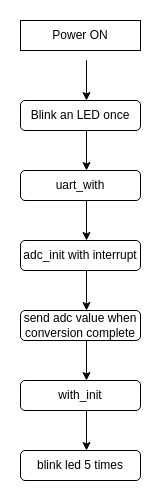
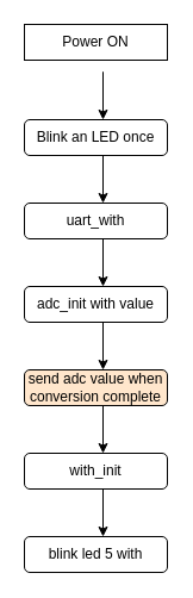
  <mxCell id="0" />
  <mxCell id="1" parent="0" />
  <mxCell id="2" value="Power ON" style="rounded=0;whiteSpace=wrap;html=1;" vertex="1" parent="1"><mxGeometry x="20" y="20" width="120" height="30" as="geometry" /></mxCell>
  <mxCell id="3" value="Blink an LED once" style="rounded=1;whiteSpace=wrap;html=1;" vertex="1" parent="1"><mxGeometry x="20" y="100" width="120" height="30" as="geometry" /></mxCell>
  <mxCell id="4" value="uart_with" style="rounded=1;whiteSpace=wrap;html=1;" vertex="1" parent="1"><mxGeometry x="20" y="170" width="120" height="30" as="geometry" /></mxCell>
- <mxCell id="5" value="send adc value when conversion complete" style="rounded=1;whiteSpace=wrap;html=1;" vertex="1" parent="1"><mxGeometry x="20" y="310" width="120" height="30" as="geometry" /></mxCell>
- <mxCell id="6" value="blink led 5 times" style="rounded=1;whiteSpace=wrap;html=1;" vertex="1" parent="1"><mxGeometry x="20" y="450" width="120" height="30" as="geometry" /></mxCell>
+ <mxCell id="5" value="send adc value when conversion complete" style="rounded=1;whiteSpace=wrap;html=1;fillColor=#ffe6cc;" vertex="1" parent="1"><mxGeometry x="20" y="310" width="120" height="30" as="geometry" /></mxCell>
+ <mxCell id="6" value="blink led 5 with" style="rounded=1;whiteSpace=wrap;html=1;" vertex="1" parent="1"><mxGeometry x="20" y="450" width="120" height="30" as="geometry" /></mxCell>
  <mxCell id="7" value="with_init" style="rounded=1;whiteSpace=wrap;html=1;" vertex="1" parent="1"><mxGeometry x="20" y="380" width="120" height="30" as="geometry" /></mxCell>
- <mxCell id="8" value="adc_init with interrupt" style="rounded=1;whiteSpace=wrap;html=1;" vertex="1" parent="1"><mxGeometry x="20" y="240" width="120" height="30" as="geometry" /></mxCell>
+ <mxCell id="8" value="adc_init with value" style="rounded=1;whiteSpace=wrap;html=1;" vertex="1" parent="1"><mxGeometry x="20" y="240" width="120" height="30" as="geometry" /></mxCell>
  <mxCell id="9" value="" style="endArrow=classic;html=1;rounded=0;" edge="1" parent="1"><mxGeometry width="50" height="50" relative="1" as="geometry"><mxPoint x="86" y="80" as="sourcePoint" /><mxPoint x="86" y="100" as="targetPoint" /><Array as="points"><mxPoint x="86" y="60" /></Array></mxGeometry></mxCell>
  <mxCell id="10" value="" style="endArrow=classic;html=1;rounded=0;" edge="1" parent="1"><mxGeometry width="50" height="50" relative="1" as="geometry"><mxPoint x="86" y="360" as="sourcePoint" /><mxPoint x="86" y="380" as="targetPoint" /><Array as="points"><mxPoint x="86" y="340" /></Array></mxGeometry></mxCell>
  <mxCell id="11" value="" style="endArrow=classic;html=1;rounded=0;" edge="1" parent="1"><mxGeometry width="50" height="50" relative="1" as="geometry"><mxPoint x="86" y="290" as="sourcePoint" /><mxPoint x="86" y="310" as="targetPoint" /><Array as="points"><mxPoint x="86" y="270" /></Array></mxGeometry></mxCell>
  <mxCell id="12" value="" style="endArrow=classic;html=1;rounded=0;" edge="1" parent="1"><mxGeometry width="50" height="50" relative="1" as="geometry"><mxPoint x="86" y="220" as="sourcePoint" /><mxPoint x="86" y="240" as="targetPoint" /><Array as="points"><mxPoint x="86" y="200" /></Array></mxGeometry></mxCell>
  <mxCell id="13" value="" style="endArrow=classic;html=1;rounded=0;" edge="1" parent="1"><mxGeometry width="50" height="50" relative="1" as="geometry"><mxPoint x="86" y="150" as="sourcePoint" /><mxPoint x="86" y="170" as="targetPoint" /><Array as="points"><mxPoint x="86" y="130" /></Array></mxGeometry></mxCell>
  <mxCell id="14" value="" style="endArrow=classic;html=1;rounded=0;" edge="1" parent="1"><mxGeometry width="50" height="50" relative="1" as="geometry"><mxPoint x="86" y="430" as="sourcePoint" /><mxPoint x="86" y="450" as="targetPoint" /><Array as="points"><mxPoint x="86" y="410" /></Array></mxGeometry></mxCell>
